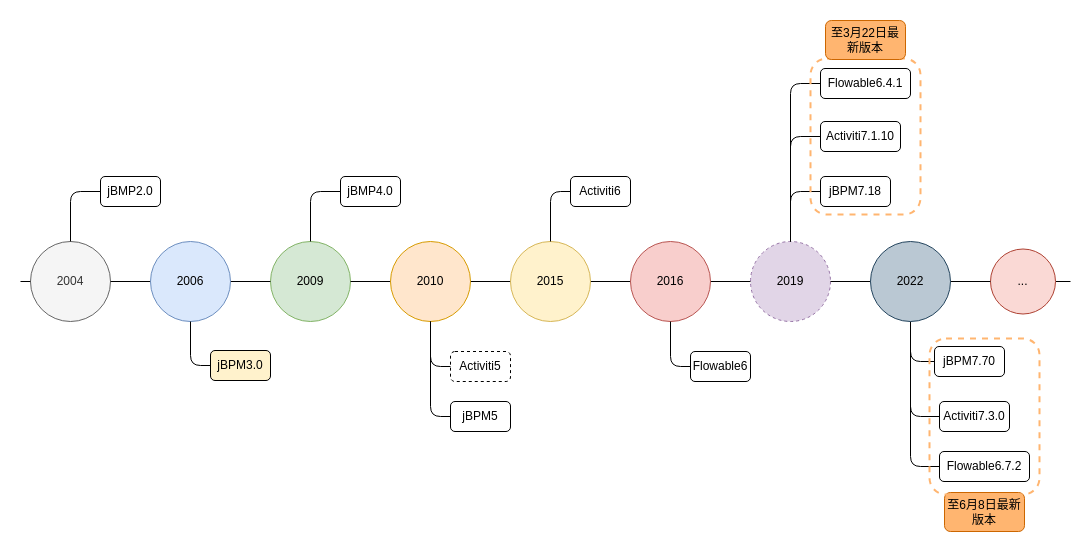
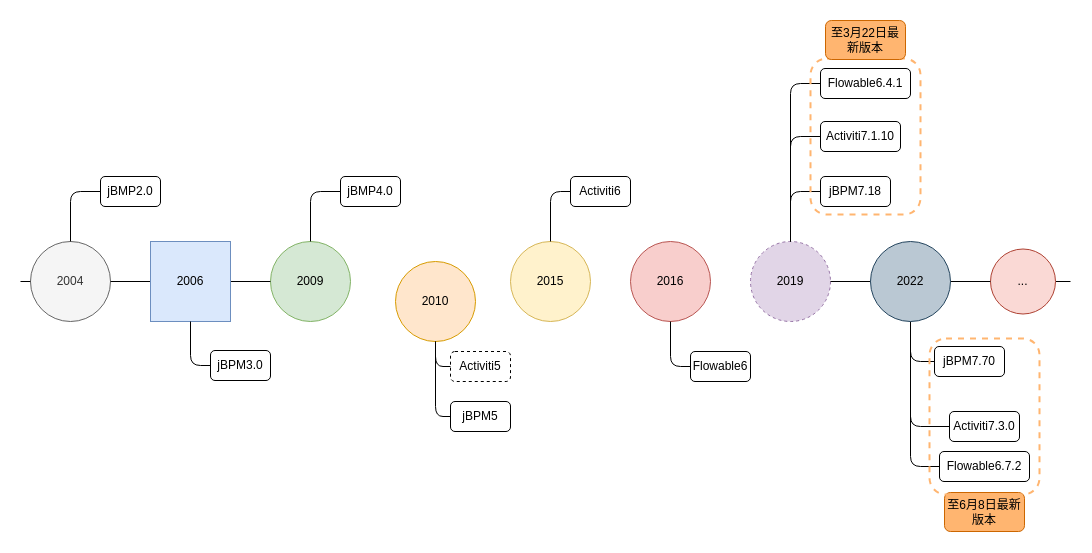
  <mxCell id="0" />
  <mxCell id="1" parent="0" />
  <mxCell id="2" value="" style="endArrow=none;html=1;" parent="1" source="42" edge="1"><mxGeometry width="50" height="50" relative="1" as="geometry"><mxPoint y="281" as="sourcePoint" x="-10" /><mxPoint x="1070" y="281" as="targetPoint" /></mxGeometry></mxCell>
  <mxCell id="3" value="2004" style="ellipse;whiteSpace=wrap;html=1;aspect=fixed;fillColor=#f5f5f5;strokeColor=#666666;fontColor=#333333;" parent="1" vertex="1"><mxGeometry x="30" y="241" width="80" height="80" as="geometry" /></mxCell>
  <mxCell id="4" value="" style="endArrow=none;html=1;" parent="1" target="3" edge="1"><mxGeometry width="50" height="50" relative="1" as="geometry"><mxPoint x="20" y="281" as="sourcePoint" /><mxPoint x="950" y="281" as="targetPoint" /></mxGeometry></mxCell>
  <mxCell id="5" value="2009" style="ellipse;whiteSpace=wrap;html=1;aspect=fixed;fillColor=#d5e8d4;strokeColor=#82b366;" parent="1" vertex="1"><mxGeometry x="270" y="241" width="80" height="80" as="geometry" /></mxCell>
  <mxCell id="6" value="" style="endArrow=none;html=1;" parent="1" source="3" target="5" edge="1"><mxGeometry width="50" height="50" relative="1" as="geometry"><mxPoint x="110" y="281" as="sourcePoint" /><mxPoint x="950" y="281" as="targetPoint" /></mxGeometry></mxCell>
  <mxCell id="7" value="2019" style="ellipse;whiteSpace=wrap;html=1;aspect=fixed;fillColor=#e1d5e7;strokeColor=#9673a6;dashed=1;" parent="1" vertex="1"><mxGeometry x="750" y="241" width="80" height="80" as="geometry" /></mxCell>
- <mxCell id="8" value="" style="endArrow=none;html=1;" parent="1" source="5" target="7" edge="1"><mxGeometry width="50" height="50" relative="1" as="geometry"><mxPoint x="350" y="281" as="sourcePoint" /><mxPoint x="950" y="281" as="targetPoint" /></mxGeometry></mxCell>
  <mxCell id="9" value="jBMP2.0" style="rounded=1;whiteSpace=wrap;html=1;" parent="1" vertex="1"><mxGeometry x="100" y="176" width="60" height="30" as="geometry" /></mxCell>
  <mxCell id="10" value="" style="endArrow=none;html=1;entryX=0;entryY=0.5;entryDx=0;entryDy=0;exitX=0.5;exitY=0;exitDx=0;exitDy=0;edgeStyle=orthogonalEdgeStyle;" parent="1" source="3" target="9" edge="1"><mxGeometry width="50" height="50" relative="1" as="geometry"><mxPoint x="10" y="241" as="sourcePoint" /><mxPoint x="60" y="191" as="targetPoint" /></mxGeometry></mxCell>
- <mxCell id="11" value="2006" style="ellipse;whiteSpace=wrap;html=1;aspect=fixed;fillColor=#dae8fc;strokeColor=#6c8ebf;" parent="1" vertex="1"><mxGeometry x="150" y="241" width="80" height="80" as="geometry" /></mxCell>
- <mxCell id="12" value="2010" style="ellipse;whiteSpace=wrap;html=1;aspect=fixed;fillColor=#ffe6cc;strokeColor=#d79b00;" parent="1" vertex="1"><mxGeometry x="390" y="241" width="80" height="80" as="geometry" /></mxCell>
+ <mxCell id="11" value="2006" style="whiteSpace=wrap;html=1;aspect=fixed;fillColor=#dae8fc;strokeColor=#6c8ebf;rounded=0;" parent="1" vertex="1"><mxGeometry x="150" y="241" width="80" height="80" as="geometry" /></mxCell>
+ <mxCell id="12" value="2010" style="ellipse;whiteSpace=wrap;html=1;aspect=fixed;fillColor=#ffe6cc;strokeColor=#d79b00;" parent="1" vertex="1"><mxGeometry x="395" y="261" width="80" height="80" as="geometry" /></mxCell>
  <mxCell id="13" value="2015" style="ellipse;whiteSpace=wrap;html=1;aspect=fixed;fillColor=#fff2cc;strokeColor=#d6b656;" parent="1" vertex="1"><mxGeometry x="510" y="241" width="80" height="80" as="geometry" /></mxCell>
  <mxCell id="14" value="2016" style="ellipse;whiteSpace=wrap;html=1;aspect=fixed;fillColor=#f8cecc;strokeColor=#b85450;" parent="1" vertex="1"><mxGeometry x="630" y="241" width="80" height="80" as="geometry" /></mxCell>
  <mxCell id="15" value="jBMP4.0" style="rounded=1;whiteSpace=wrap;html=1;" parent="1" vertex="1"><mxGeometry x="340" y="176" width="60" height="30" as="geometry" /></mxCell>
  <mxCell id="16" value="" style="endArrow=none;html=1;entryX=0;entryY=0.5;entryDx=0;entryDy=0;exitX=0.5;exitY=0;exitDx=0;exitDy=0;edgeStyle=orthogonalEdgeStyle;" parent="1" source="5" target="15" edge="1"><mxGeometry width="50" height="50" relative="1" as="geometry"><mxPoint x="310" y="231" as="sourcePoint" /><mxPoint x="300" y="181" as="targetPoint" /></mxGeometry></mxCell>
  <mxCell id="17" value="Activiti6" style="rounded=1;whiteSpace=wrap;html=1;" parent="1" vertex="1"><mxGeometry x="570" y="176" width="60" height="30" as="geometry" /></mxCell>
  <mxCell id="18" value="" style="endArrow=none;html=1;entryX=0;entryY=0.5;entryDx=0;entryDy=0;exitX=0.5;exitY=0;exitDx=0;exitDy=0;edgeStyle=orthogonalEdgeStyle;" parent="1" source="13" target="17" edge="1"><mxGeometry width="50" height="50" relative="1" as="geometry"><mxPoint x="540" y="226" as="sourcePoint" /><mxPoint x="530" y="176" as="targetPoint" /></mxGeometry></mxCell>
- <mxCell id="19" value="jBPM3.0" style="rounded=1;whiteSpace=wrap;html=1;fillColor=#fff2cc;" parent="1" vertex="1"><mxGeometry x="210" y="350" width="60" height="30" as="geometry" /></mxCell>
+ <mxCell id="19" value="jBPM3.0" style="rounded=1;whiteSpace=wrap;html=1;" parent="1" vertex="1"><mxGeometry x="210" y="350" width="60" height="30" as="geometry" /></mxCell>
  <mxCell id="20" value="" style="endArrow=none;html=1;entryX=0;entryY=0.5;entryDx=0;entryDy=0;exitX=0.5;exitY=1;exitDx=0;exitDy=0;edgeStyle=orthogonalEdgeStyle;" parent="1" source="11" target="19" edge="1"><mxGeometry width="50" height="50" relative="1" as="geometry"><mxPoint x="200" y="411" as="sourcePoint" /><mxPoint x="190" y="361" as="targetPoint" /></mxGeometry></mxCell>
  <mxCell id="21" value="Activiti5" style="rounded=1;whiteSpace=wrap;html=1;dashed=1;" parent="1" vertex="1"><mxGeometry x="450" y="351" width="60" height="30" as="geometry" /></mxCell>
  <mxCell id="22" value="" style="endArrow=none;html=1;entryX=0;entryY=0.5;entryDx=0;entryDy=0;exitX=0.5;exitY=1;exitDx=0;exitDy=0;edgeStyle=orthogonalEdgeStyle;" parent="1" source="12" target="21" edge="1"><mxGeometry width="50" height="50" relative="1" as="geometry"><mxPoint x="420" y="335.5" as="sourcePoint" /><mxPoint x="420" y="375.5" as="targetPoint" /></mxGeometry></mxCell>
  <mxCell id="23" value="Flowable6" style="rounded=1;whiteSpace=wrap;html=1;" parent="1" vertex="1"><mxGeometry x="690" y="351" width="60" height="30" as="geometry" /></mxCell>
  <mxCell id="24" value="" style="endArrow=none;html=1;entryX=0;entryY=0.5;entryDx=0;entryDy=0;exitX=0.5;exitY=1;exitDx=0;exitDy=0;edgeStyle=orthogonalEdgeStyle;" parent="1" source="14" target="23" edge="1"><mxGeometry width="50" height="50" relative="1" as="geometry"><mxPoint x="680" y="350" as="sourcePoint" /><mxPoint x="680" y="390" as="targetPoint" /></mxGeometry></mxCell>
  <mxCell id="25" value="jBPM7.18" style="rounded=1;whiteSpace=wrap;html=1;" parent="1" vertex="1"><mxGeometry x="820" y="176" width="70" height="30" as="geometry" /></mxCell>
  <mxCell id="26" value="" style="endArrow=none;html=1;entryX=0;entryY=0.5;entryDx=0;entryDy=0;exitX=0.5;exitY=0;exitDx=0;exitDy=0;edgeStyle=orthogonalEdgeStyle;" parent="1" source="7" target="25" edge="1"><mxGeometry width="50" height="50" relative="1" as="geometry"><mxPoint x="820" y="131" as="sourcePoint" /><mxPoint x="820" y="171" as="targetPoint" /></mxGeometry></mxCell>
  <mxCell id="27" value="jBPM5" style="rounded=1;whiteSpace=wrap;html=1;" parent="1" vertex="1"><mxGeometry x="450" y="401" width="60" height="30" as="geometry" /></mxCell>
  <mxCell id="28" value="" style="endArrow=none;html=1;entryX=0;entryY=0.5;entryDx=0;entryDy=0;exitX=0.5;exitY=1;exitDx=0;exitDy=0;edgeStyle=orthogonalEdgeStyle;" parent="1" source="12" target="27" edge="1"><mxGeometry width="50" height="50" relative="1" as="geometry"><mxPoint x="420" y="521" as="sourcePoint" /><mxPoint x="470" y="471" as="targetPoint" /></mxGeometry></mxCell>
  <mxCell id="29" value="Activiti7.1.10" style="rounded=1;whiteSpace=wrap;html=1;" parent="1" vertex="1"><mxGeometry x="820" y="121" width="80" height="30" as="geometry" /></mxCell>
  <mxCell id="30" value="Flowable6.4.1" style="rounded=1;whiteSpace=wrap;html=1;" parent="1" vertex="1"><mxGeometry x="820" y="68" width="90" height="30" as="geometry" /></mxCell>
  <mxCell id="31" value="" style="endArrow=none;html=1;entryX=0;entryY=0.5;entryDx=0;entryDy=0;exitX=0.5;exitY=0;exitDx=0;exitDy=0;edgeStyle=orthogonalEdgeStyle;" parent="1" source="7" target="29" edge="1"><mxGeometry width="50" height="50" relative="1" as="geometry"><mxPoint x="730" y="161" as="sourcePoint" /><mxPoint x="780" y="111" as="targetPoint" /></mxGeometry></mxCell>
  <mxCell id="32" value="" style="endArrow=none;html=1;entryX=0;entryY=0.5;entryDx=0;entryDy=0;exitX=0.5;exitY=0;exitDx=0;exitDy=0;edgeStyle=orthogonalEdgeStyle;" parent="1" source="7" target="30" edge="1"><mxGeometry width="50" height="50" relative="1" as="geometry"><mxPoint x="700" y="121" as="sourcePoint" /><mxPoint x="750" y="71" as="targetPoint" /></mxGeometry></mxCell>
  <mxCell id="33" value="Flowable6.7.2" style="rounded=1;whiteSpace=wrap;html=1;" parent="1" vertex="1"><mxGeometry x="939" y="451" width="90" height="30" as="geometry" /></mxCell>
  <mxCell id="34" value="" style="endArrow=none;html=1;entryX=0;entryY=0.5;entryDx=0;entryDy=0;exitX=0.5;exitY=1;exitDx=0;exitDy=0;edgeStyle=orthogonalEdgeStyle;" parent="1" source="44" target="33" edge="1"><mxGeometry width="50" height="50" relative="1" as="geometry"><mxPoint x="900" y="521" as="sourcePoint" /><mxPoint x="930" y="451" as="targetPoint" /></mxGeometry></mxCell>
- <mxCell id="35" value="Activiti7.3.0" style="rounded=1;whiteSpace=wrap;html=1;" parent="1" vertex="1"><mxGeometry x="939" y="401" width="70" height="30" as="geometry" /></mxCell>
+ <mxCell id="35" value="Activiti7.3.0" style="rounded=1;whiteSpace=wrap;html=1;" parent="1" vertex="1"><mxGeometry x="949" y="411" width="70" height="30" as="geometry" /></mxCell>
  <mxCell id="36" value="jBPM7.70" style="rounded=1;whiteSpace=wrap;html=1;" parent="1" vertex="1"><mxGeometry x="934" y="346" width="70" height="30" as="geometry" /></mxCell>
  <mxCell id="37" value="" style="endArrow=none;html=1;entryX=0;entryY=0.5;entryDx=0;entryDy=0;exitX=0.5;exitY=1;exitDx=0;exitDy=0;edgeStyle=orthogonalEdgeStyle;" parent="1" source="44" target="35" edge="1"><mxGeometry width="50" height="50" relative="1" as="geometry"><mxPoint x="900" y="521" as="sourcePoint" /><mxPoint x="890" y="391" as="targetPoint" /></mxGeometry></mxCell>
  <mxCell id="38" value="" style="endArrow=none;html=1;entryX=0;entryY=0.5;entryDx=0;entryDy=0;exitX=0.5;exitY=1;exitDx=0;exitDy=0;edgeStyle=orthogonalEdgeStyle;" parent="1" source="44" target="36" edge="1"><mxGeometry width="50" height="50" relative="1" as="geometry"><mxPoint x="900" y="521" as="sourcePoint" /><mxPoint x="860" y="351" as="targetPoint" /></mxGeometry></mxCell>
  <mxCell id="39" value="" style="rounded=1;whiteSpace=wrap;html=1;dashed=1;strokeWidth=2;strokeColor=#FFB570;fillColor=none;" parent="1" vertex="1"><mxGeometry x="810" y="58" width="110" height="156" as="geometry" /></mxCell>
  <mxCell id="40" value="至3月22日最新版本" style="rounded=1;whiteSpace=wrap;html=1;strokeColor=#CC6600;fillColor=#FFB570;" parent="1" vertex="1"><mxGeometry x="825" y="20" width="80" height="39" as="geometry" /></mxCell>
  <mxCell id="41" value="至6月8日最新版本" style="rounded=1;whiteSpace=wrap;html=1;gradientColor=none;strokeColor=#CC6600;fillColor=#FFB570;" parent="1" vertex="1"><mxGeometry x="944" y="492" width="80" height="39" as="geometry" /></mxCell>
  <mxCell id="42" value="..." style="ellipse;whiteSpace=wrap;html=1;aspect=fixed;fillColor=#fad9d5;strokeColor=#ae4132;" parent="1" vertex="1"><mxGeometry x="990" y="248.5" width="65" height="65" as="geometry" /></mxCell>
  <mxCell id="43" value="" style="endArrow=none;html=1;" parent="1" source="7" target="42" edge="1"><mxGeometry width="50" height="50" relative="1" as="geometry"><mxPoint x="830" y="281" as="sourcePoint" /><mxPoint x="1070" y="281" as="targetPoint" /></mxGeometry></mxCell>
  <mxCell id="44" value="2022" style="ellipse;whiteSpace=wrap;html=1;aspect=fixed;fillColor=#bac8d3;strokeColor=#23445d;" parent="1" vertex="1"><mxGeometry x="870" y="241" width="80" height="80" as="geometry" /></mxCell>
  <mxCell id="45" value="" style="rounded=1;whiteSpace=wrap;html=1;dashed=1;strokeWidth=2;strokeColor=#FFB570;fillColor=none;" parent="1" vertex="1"><mxGeometry x="929" y="338" width="110" height="156" as="geometry" /></mxCell>
